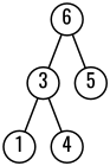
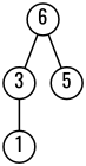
  graph {
    fontname=Oswald
    node [fixedsize=true fontname=Oswald fontsize=22 penwidth=2 shape=circle]
    edge [fontname=Oswald penwidth=2.0]
    n1 [label=6 width=0.5]
    n2 [label=3 width=0.5]
    n3 [label=5 width=0.5]
    n4 [label=1 width=0.5]
-   n5 [label=4 width=0.5]
    n1 -- n2
    n1 -- n3
    n2 -- n4
-   n2 -- n5
  }
